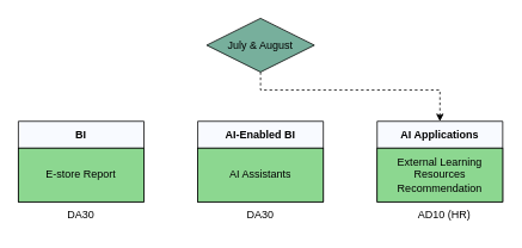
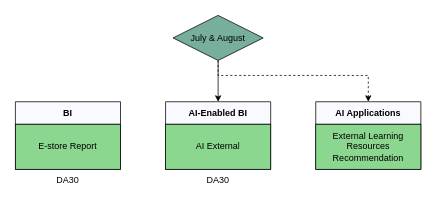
  <mxCell id="0" />
  <mxCell id="1" parent="0" />
+ <mxCell id="2" value="" style="edgeStyle=orthogonalEdgeStyle;rounded=0;orthogonalLoop=1;jettySize=auto;html=1;entryX=0.5;entryY=0;entryDx=0;entryDy=0;" edge="1" parent="1" source="4" target="7"><mxGeometry relative="1" as="geometry" /></mxCell>
  <mxCell id="3" style="edgeStyle=orthogonalEdgeStyle;rounded=0;orthogonalLoop=1;jettySize=auto;html=1;entryX=0.5;entryY=0;entryDx=0;entryDy=0;dashed=1;" edge="1" parent="1" source="4" target="9"><mxGeometry relative="1" as="geometry"><Array as="points"><mxPoint x="290" y="100" /><mxPoint x="490" y="100" /></Array></mxGeometry></mxCell>
  <mxCell id="4" value="July &amp;amp; August" style="rhombus;whiteSpace=wrap;html=1;align=center;fillColor=#77AF9C;strokeColor=#000000;gradientColor=none;" vertex="1" parent="1"><mxGeometry x="230" y="20" width="120" height="60" as="geometry" /></mxCell>
  <mxCell id="5" value="&lt;b&gt;BI&lt;/b&gt;" style="swimlane;fontStyle=0;childLayout=stackLayout;horizontal=1;startSize=30;horizontalStack=0;resizeParent=1;resizeParentMax=0;resizeLast=0;collapsible=1;marginBottom=0;whiteSpace=wrap;html=1;fillColor=#F8FAFF;" vertex="1" parent="1"><mxGeometry x="20" y="135" width="140" height="90" as="geometry"><mxRectangle x="150" y="160" width="50" height="30" as="alternateBounds" /></mxGeometry></mxCell>
  <mxCell id="6" value="&lt;font color=&quot;#000000&quot;&gt;E-store Report&lt;/font&gt;" style="text;strokeColor=default;fillColor=#8CD790;align=center;verticalAlign=middle;spacingLeft=4;spacingRight=4;overflow=hidden;points=[[0,0.5],[1,0.5]];portConstraint=eastwest;rotatable=0;whiteSpace=wrap;html=1;fontColor=#ffffff;" vertex="1" parent="5"><mxGeometry y="30" width="140" height="60" as="geometry" /></mxCell>
  <mxCell id="7" value="&lt;b&gt;AI-Enabled BI&lt;/b&gt;" style="swimlane;fontStyle=0;childLayout=stackLayout;horizontal=1;startSize=30;horizontalStack=0;resizeParent=1;resizeParentMax=0;resizeLast=0;collapsible=1;marginBottom=0;whiteSpace=wrap;html=1;fillColor=#F8FAFF;" vertex="1" parent="1"><mxGeometry x="220" y="135" width="140" height="90" as="geometry"><mxRectangle x="150" y="160" width="50" height="30" as="alternateBounds" /></mxGeometry></mxCell>
- <mxCell id="8" value="&lt;font color=&quot;#000000&quot;&gt;AI Assistants&lt;/font&gt;" style="text;strokeColor=#000000;fillColor=#8CD790;align=center;verticalAlign=middle;spacingLeft=4;spacingRight=4;overflow=hidden;points=[[0,0.5],[1,0.5]];portConstraint=eastwest;rotatable=0;whiteSpace=wrap;html=1;fontColor=#ffffff;" vertex="1" parent="7"><mxGeometry y="30" width="140" height="60" as="geometry" /></mxCell>
+ <mxCell id="8" value="&lt;font color=&quot;#000000&quot;&gt;AI External&lt;/font&gt;" style="text;strokeColor=#000000;fillColor=#8CD790;align=center;verticalAlign=middle;spacingLeft=4;spacingRight=4;overflow=hidden;points=[[0,0.5],[1,0.5]];portConstraint=eastwest;rotatable=0;whiteSpace=wrap;html=1;fontColor=#ffffff;" vertex="1" parent="7"><mxGeometry y="30" width="140" height="60" as="geometry" /></mxCell>
  <mxCell id="9" value="&lt;b&gt;AI Applications&lt;/b&gt;" style="swimlane;fontStyle=0;childLayout=stackLayout;horizontal=1;startSize=30;horizontalStack=0;resizeParent=1;resizeParentMax=0;resizeLast=0;collapsible=1;marginBottom=0;whiteSpace=wrap;html=1;fillColor=#F8FAFF;" vertex="1" parent="1"><mxGeometry x="420" y="135" width="140" height="90" as="geometry"><mxRectangle x="150" y="160" width="50" height="30" as="alternateBounds" /></mxGeometry></mxCell>
  <mxCell id="10" value="&lt;div&gt;External Learning Resources Recommendation&lt;/div&gt;" style="text;strokeColor=#000000;fillColor=#8CD790;align=center;verticalAlign=middle;spacingLeft=4;spacingRight=4;overflow=hidden;points=[[0,0.5],[1,0.5]];portConstraint=eastwest;rotatable=0;whiteSpace=wrap;html=1;" vertex="1" parent="9"><mxGeometry y="30" width="140" height="60" as="geometry" /></mxCell>
  <mxCell id="11" value="DA30" style="text;html=1;align=center;verticalAlign=middle;whiteSpace=wrap;rounded=0;" vertex="1" parent="1"><mxGeometry x="60" y="225" width="60" height="30" as="geometry" /></mxCell>
  <mxCell id="12" value="DA30" style="text;html=1;align=center;verticalAlign=middle;whiteSpace=wrap;rounded=0;" vertex="1" parent="1"><mxGeometry x="260" y="225" width="60" height="30" as="geometry" /></mxCell>
- <mxCell id="13" value="AD10 (HR)" style="text;html=1;align=center;verticalAlign=middle;whiteSpace=wrap;rounded=0;" vertex="1" parent="1"><mxGeometry x="460" y="225" width="70" height="30" as="geometry" /></mxCell>
